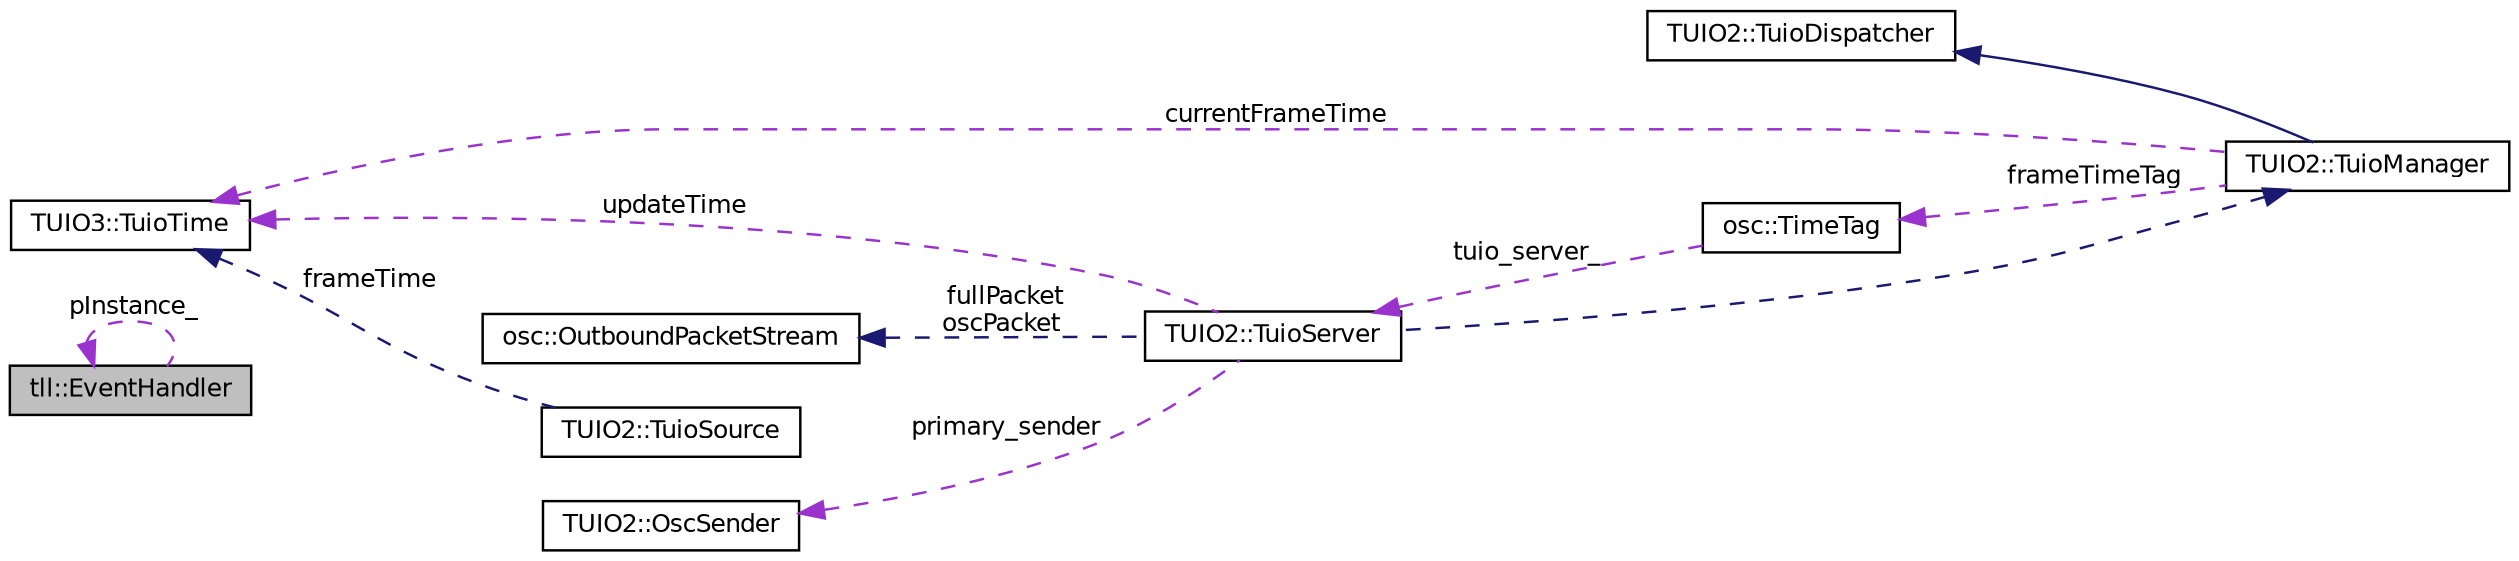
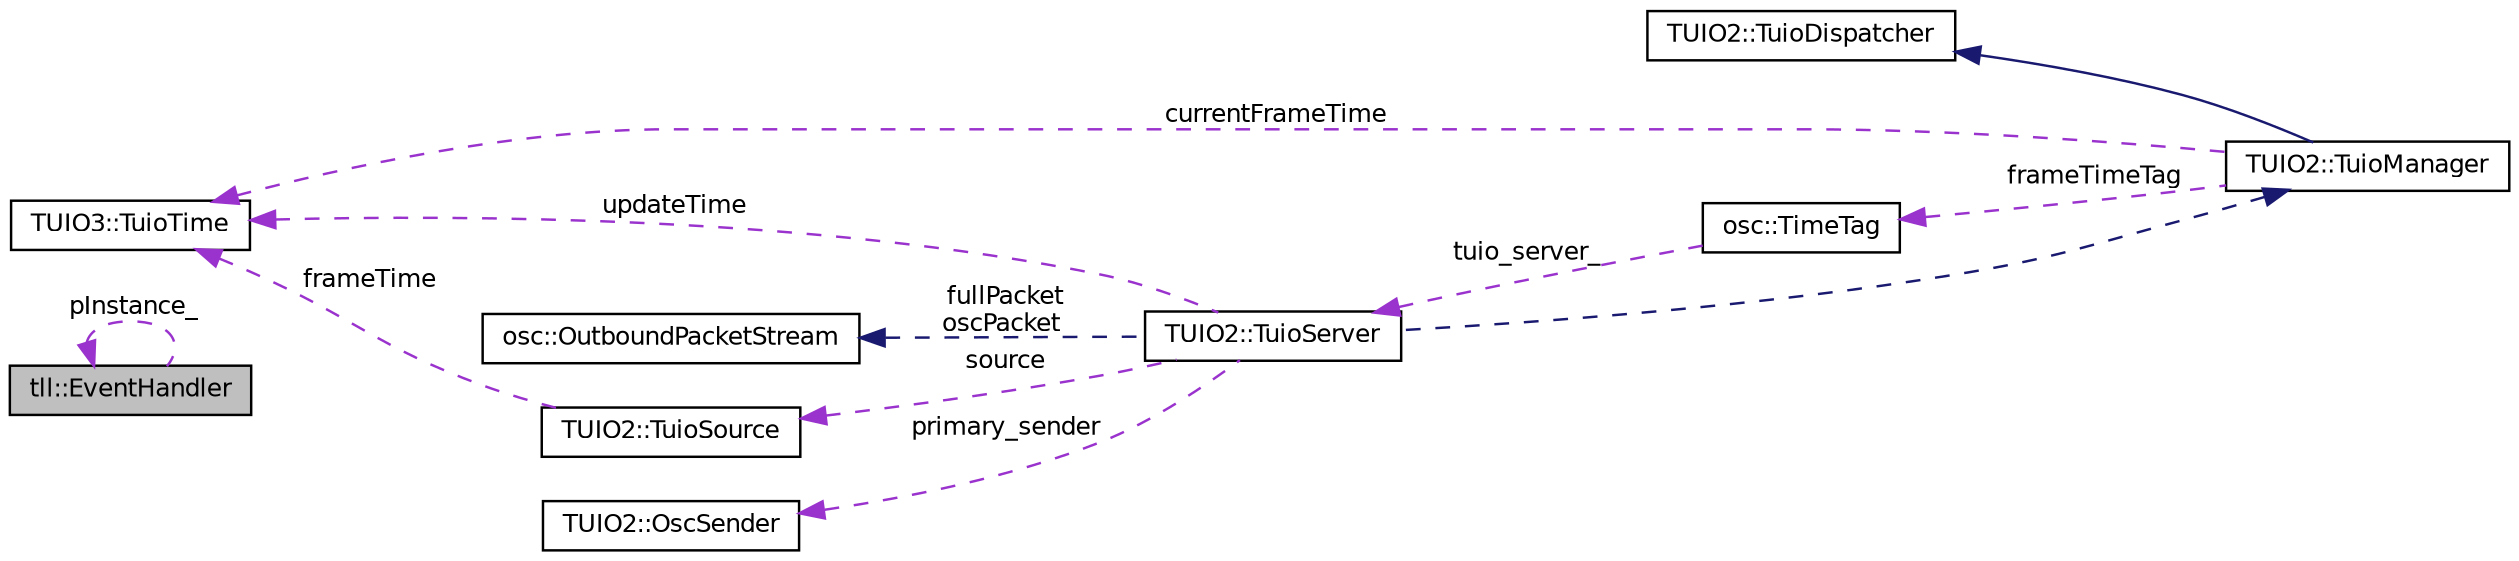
  digraph {
    rankdir=LR
    node [color=black fillcolor=white fontname=Helvetica fontsize=10 shape=record style=filled]
    edge [color=darkorchid3 dir=back fontname=Helvetica fontsize=10 labelfontname=Helvetica labelfontsize=10 style=dashed]
    n1 [fillcolor=grey75 fontcolor=black height=0.2 label="tll::EventHandler" width=0.4]
    n2 [height=0.2 label="TUIO2::TuioServer" width=0.4]
    n3 [height=0.2 label="osc::TimeTag" width=0.4]
    n4 [height=0.2 label="TUIO2::TuioManager" width=0.4]
    n5 [height=0.2 label="TUIO2::TuioDispatcher" width=0.4]
    n6 [height=0.2 label="TUIO3::TuioTime" width=0.4]
    n7 [height=0.2 label="TUIO2::TuioSource" width=0.4]
    n8 [height=0.2 label="TUIO2::OscSender" width=0.4]
    n9 [height=0.2 label="osc::OutboundPacketStream" width=0.4]
    n1 -> n1 [label=" pInstance_"]
    n2 -> n3 [label=" tuio_server_"]
    n3 -> n4 [label=" frameTimeTag"]
    n4 -> n2 [color=midnightblue]
    n5 -> n4 [color=midnightblue style=solid]
    n6 -> n2 [label=" updateTime"]
    n6 -> n4 [label=" currentFrameTime"]
-   n6 -> n7 [color=midnightblue label=" frameTime"]
+   n6 -> n7 [label=" frameTime"]
+   n7 -> n2 [label=" source"]
    n8 -> n2 [label=" primary_sender"]
    n9 -> n2 [color=midnightblue label=" fullPacket\noscPacket"]
  }
